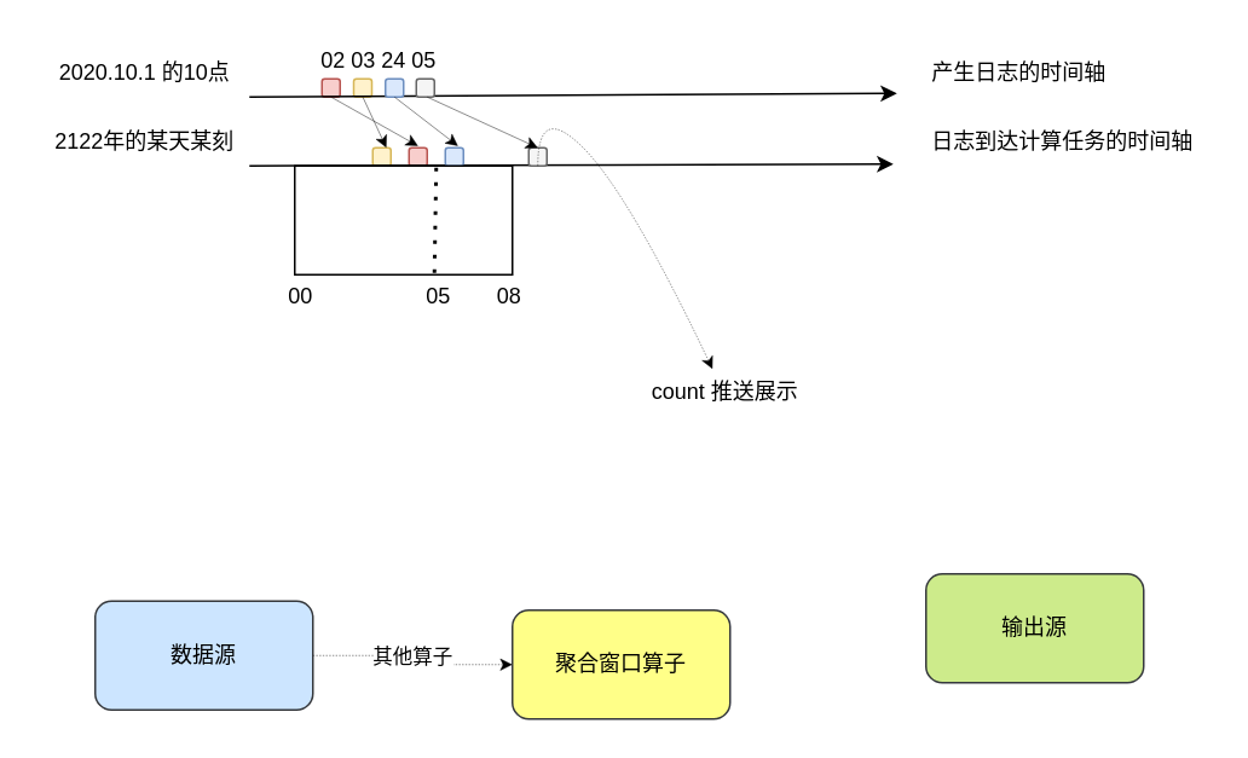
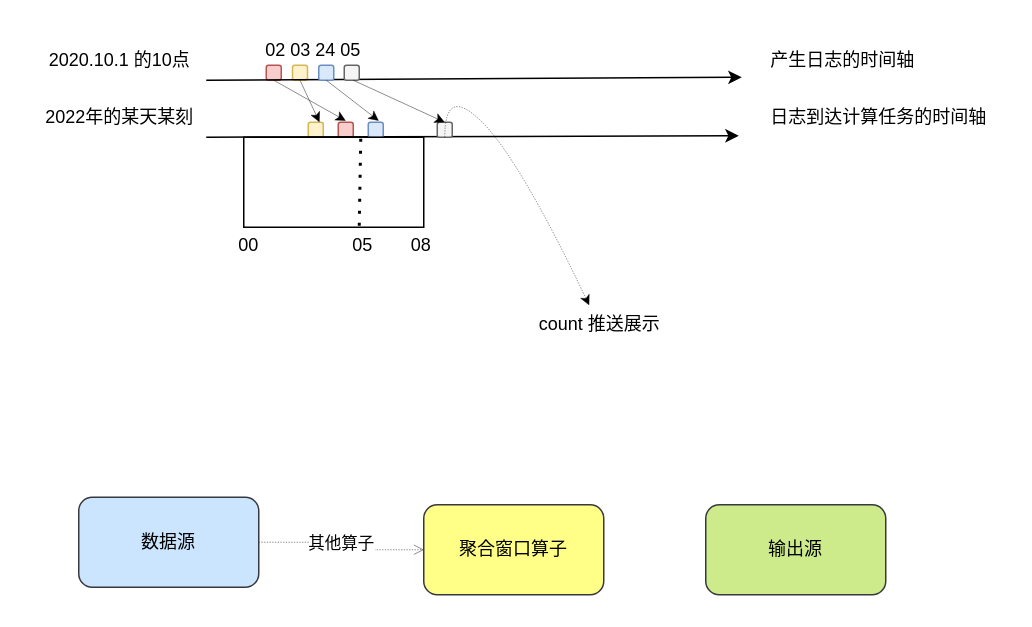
  <mxCell id="0" />
  <mxCell id="1" parent="0" />
  <mxCell id="2" value="" style="rounded=1;whiteSpace=wrap;html=1;fillColor=#f8cecc;strokeColor=#b85450;" parent="1" vertex="1"><mxGeometry x="177" y="43" width="10" height="10" as="geometry" /></mxCell>
  <mxCell id="3" value="" style="rounded=1;whiteSpace=wrap;html=1;fillColor=#fff2cc;strokeColor=#d6b656;" parent="1" vertex="1"><mxGeometry x="194.5" y="43" width="10" height="10" as="geometry" /></mxCell>
  <mxCell id="4" value="" style="endArrow=classic;html=1;rounded=0;strokeWidth=1;" parent="1" edge="1"><mxGeometry width="50" height="50" relative="1" as="geometry"><mxPoint x="137" y="53" as="sourcePoint" /><mxPoint x="494" y="51" as="targetPoint" /></mxGeometry></mxCell>
  <mxCell id="5" value="" style="rounded=1;whiteSpace=wrap;html=1;fillColor=#f8cecc;strokeColor=#b85450;" parent="1" vertex="1"><mxGeometry x="225" y="81" width="10" height="10" as="geometry" /></mxCell>
  <mxCell id="6" value="" style="rounded=1;whiteSpace=wrap;html=1;fillColor=#fff2cc;strokeColor=#d6b656;" parent="1" vertex="1"><mxGeometry x="205" y="81" width="10" height="10" as="geometry" /></mxCell>
  <mxCell id="7" value="" style="endArrow=classic;html=1;rounded=0;strokeWidth=1;" parent="1" edge="1"><mxGeometry width="50" height="50" relative="1" as="geometry"><mxPoint x="137" y="91" as="sourcePoint" /><mxPoint x="492" y="90" as="targetPoint" /></mxGeometry></mxCell>
  <mxCell id="8" value="" style="rounded=1;whiteSpace=wrap;html=1;fillColor=#dae8fc;strokeColor=#6c8ebf;" parent="1" vertex="1"><mxGeometry x="212" y="43" width="10" height="10" as="geometry" /></mxCell>
  <mxCell id="9" value="" style="rounded=1;whiteSpace=wrap;html=1;fillColor=#dae8fc;strokeColor=#6c8ebf;" parent="1" vertex="1"><mxGeometry x="245" y="81" width="10" height="10" as="geometry" /></mxCell>
  <mxCell id="10" value="" style="endArrow=classic;html=1;rounded=1;strokeWidth=0.3;exitX=0.5;exitY=1;exitDx=0;exitDy=0;" parent="1" source="2" edge="1"><mxGeometry width="50" height="50" relative="1" as="geometry"><mxPoint x="255" y="105" as="sourcePoint" /><mxPoint x="230" y="80" as="targetPoint" /></mxGeometry></mxCell>
  <mxCell id="11" value="" style="rounded=1;whiteSpace=wrap;html=1;fillColor=#f5f5f5;strokeColor=#666666;fontColor=#333333;" parent="1" vertex="1"><mxGeometry x="229" y="43" width="10" height="10" as="geometry" /></mxCell>
  <mxCell id="12" value="" style="rounded=1;whiteSpace=wrap;html=1;fillColor=#f5f5f5;strokeColor=#666666;fontColor=#333333;" parent="1" vertex="1"><mxGeometry x="291" y="81" width="10" height="10" as="geometry" /></mxCell>
  <mxCell id="13" value="02 03 24 05" style="text;html=1;align=center;verticalAlign=middle;resizable=0;points=[];autosize=1;strokeColor=none;fillColor=none;" parent="1" vertex="1"><mxGeometry x="167" y="20" width="81" height="26" as="geometry" /></mxCell>
  <mxCell id="14" value="产生日志的时间轴" style="text;html=1;align=center;verticalAlign=middle;resizable=0;points=[];autosize=1;strokeColor=none;fillColor=none;" parent="1" vertex="1"><mxGeometry x="504" y="27" width="114" height="26" as="geometry" /></mxCell>
  <mxCell id="15" value="日志到达计算任务的时间轴" style="text;html=1;align=center;verticalAlign=middle;resizable=0;points=[];autosize=1;strokeColor=none;fillColor=none;" parent="1" vertex="1"><mxGeometry x="504" y="65" width="162" height="26" as="geometry" /></mxCell>
  <mxCell id="16" value="" style="endArrow=classic;html=1;rounded=1;strokeWidth=0.3;exitX=0.5;exitY=1;exitDx=0;exitDy=0;entryX=0.75;entryY=0;entryDx=0;entryDy=0;" parent="1" source="3" target="6" edge="1"><mxGeometry width="50" height="50" relative="1" as="geometry"><mxPoint x="192" y="63" as="sourcePoint" /><mxPoint x="211" y="79" as="targetPoint" /></mxGeometry></mxCell>
  <mxCell id="17" value="" style="endArrow=classic;html=1;rounded=1;strokeWidth=0.3;exitX=0.5;exitY=1;exitDx=0;exitDy=0;" parent="1" edge="1"><mxGeometry width="50" height="50" relative="1" as="geometry"><mxPoint x="217" y="53" as="sourcePoint" /><mxPoint x="252" y="80" as="targetPoint" /></mxGeometry></mxCell>
  <mxCell id="18" value="" style="endArrow=classic;html=1;rounded=1;strokeWidth=0.3;exitX=0.5;exitY=1;exitDx=0;exitDy=0;entryX=0.5;entryY=0;entryDx=0;entryDy=0;" parent="1" target="12" edge="1"><mxGeometry width="50" height="50" relative="1" as="geometry"><mxPoint x="235" y="53" as="sourcePoint" /><mxPoint x="295.5" y="79" as="targetPoint" /></mxGeometry></mxCell>
  <mxCell id="19" value="" style="rounded=0;whiteSpace=wrap;html=1;" parent="1" vertex="1"><mxGeometry x="162" y="91" width="120" height="60" as="geometry" /></mxCell>
  <mxCell id="20" value="" style="endArrow=none;dashed=1;html=1;dashPattern=1 3;strokeWidth=2;rounded=1;" parent="1" edge="1"><mxGeometry width="50" height="50" relative="1" as="geometry"><mxPoint x="239" y="150" as="sourcePoint" /><mxPoint x="240" y="92" as="targetPoint" /></mxGeometry></mxCell>
  <mxCell id="21" value="00" style="text;html=1;align=center;verticalAlign=middle;resizable=0;points=[];autosize=1;strokeColor=none;fillColor=none;" parent="1" vertex="1"><mxGeometry x="149" y="150" width="31" height="26" as="geometry" /></mxCell>
  <mxCell id="22" value="08" style="text;html=1;align=center;verticalAlign=middle;resizable=0;points=[];autosize=1;strokeColor=none;fillColor=none;" parent="1" vertex="1"><mxGeometry x="264" y="150" width="31" height="26" as="geometry" /></mxCell>
  <mxCell id="23" value="" style="curved=1;endArrow=classic;html=1;rounded=1;dashed=1;strokeWidth=0.3;exitX=0.5;exitY=1;exitDx=0;exitDy=0;" parent="1" source="12" target="24" edge="1"><mxGeometry width="50" height="50" relative="1" as="geometry"><mxPoint x="346" y="56" as="sourcePoint" /><mxPoint x="370" y="216" as="targetPoint" /><Array as="points"><mxPoint x="296" y="56" /><mxPoint x="346" y="106" /></Array></mxGeometry></mxCell>
  <mxCell id="24" value="count 推送展示" style="text;html=1;align=center;verticalAlign=middle;resizable=0;points=[];autosize=1;strokeColor=none;fillColor=none;" parent="1" vertex="1"><mxGeometry x="349" y="203" width="99" height="26" as="geometry" /></mxCell>
  <mxCell id="25" value="05" style="text;html=1;align=center;verticalAlign=middle;resizable=0;points=[];autosize=1;strokeColor=none;fillColor=none;" parent="1" vertex="1"><mxGeometry x="225" y="150" width="31" height="26" as="geometry" /></mxCell>
  <mxCell id="26" value="2020.10.1 的10点" style="text;html=1;align=center;verticalAlign=middle;resizable=0;points=[];autosize=1;strokeColor=none;fillColor=none;" parent="1" vertex="1"><mxGeometry x="23" y="27" width="112" height="26" as="geometry" /></mxCell>
- <mxCell id="27" value="2122年的某天某刻" style="text;html=1;align=center;verticalAlign=middle;resizable=0;points=[];autosize=1;strokeColor=none;fillColor=none;" parent="1" vertex="1"><mxGeometry x="20.5" y="65" width="117" height="26" as="geometry" /></mxCell>
- <mxCell id="28" value="" style="edgeStyle=orthogonalEdgeStyle;rounded=1;orthogonalLoop=1;jettySize=auto;html=1;dashed=1;strokeWidth=0.3;" parent="1" source="30" target="31" edge="1"><mxGeometry relative="1" as="geometry" /></mxCell>
+ <mxCell id="27" value="2022年的某天某刻" style="text;html=1;align=center;verticalAlign=middle;resizable=0;points=[];autosize=1;strokeColor=none;fillColor=none;" parent="1" vertex="1"><mxGeometry x="20.5" y="65" width="117" height="26" as="geometry" /></mxCell>
+ <mxCell id="28" value="" style="edgeStyle=orthogonalEdgeStyle;rounded=1;orthogonalLoop=1;jettySize=auto;html=1;dashed=1;strokeWidth=0.3;endArrow=open;" parent="1" source="30" target="31" edge="1"><mxGeometry relative="1" as="geometry" /></mxCell>
  <mxCell id="29" value="其他算子" style="edgeLabel;html=1;align=center;verticalAlign=middle;resizable=0;points=[];" parent="28" vertex="1" connectable="0"><mxGeometry x="-0.064" relative="1" as="geometry"><mxPoint as="offset" /></mxGeometry></mxCell>
  <mxCell id="30" value="数据源" style="rounded=1;whiteSpace=wrap;html=1;fillColor=#cce5ff;strokeColor=#36393d;" parent="1" vertex="1"><mxGeometry x="52" y="331" width="120" height="60" as="geometry" /></mxCell>
  <mxCell id="31" value="聚合窗口算子" style="rounded=1;whiteSpace=wrap;html=1;fillColor=#ffff88;strokeColor=#36393d;" parent="1" vertex="1"><mxGeometry x="282" y="336" width="120" height="60" as="geometry" /></mxCell>
- <mxCell id="32" value="输出源" style="rounded=1;whiteSpace=wrap;html=1;fillColor=#cdeb8b;strokeColor=#36393d;" parent="1" vertex="1"><mxGeometry x="510" y="316" width="120" height="60" as="geometry" /></mxCell>
+ <mxCell id="32" value="输出源" style="rounded=1;whiteSpace=wrap;html=1;fillColor=#cdeb8b;strokeColor=#36393d;" parent="1" vertex="1"><mxGeometry x="470" y="336" width="120" height="60" as="geometry" /></mxCell>
